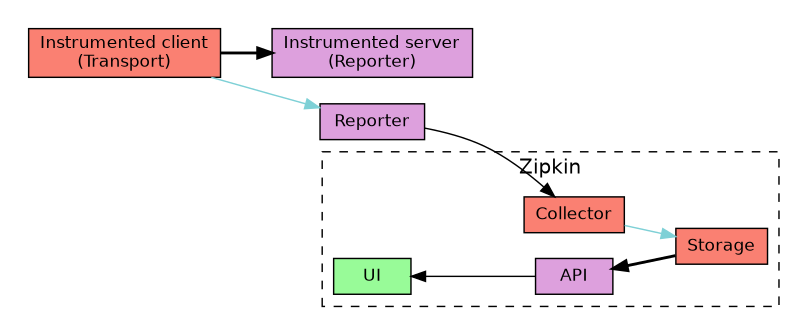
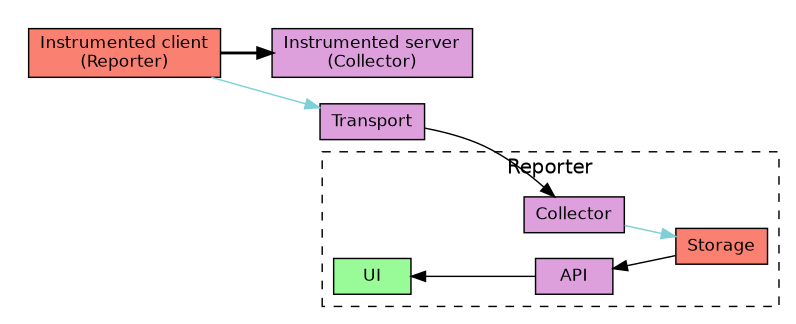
  digraph {
    fontname=Helvetica
    rankdir=LR
    node [fillcolor=plum fontname=Helvetica fontsize=12 shape=rect style=filled]
    edge [style=solid]
-   n1 [fillcolor=salmon height=0.35 label="Instrumented client\n(Transport)"]
-   n2 [height=0.35 label="Instrumented server\n(Reporter)"]
-   n3 [fillcolor=salmon height=0.35 label=Collector]
+   n1 [fillcolor=salmon height=0.35 label="Instrumented client\n(Reporter)"]
+   n2 [height=0.35 label="Instrumented server\n(Collector)"]
+   n3 [height=0.35 label=Collector]
    n4 [fillcolor=salmon height=0.35 label=Storage]
    n5 [height=0.35 label=API]
    n6 [fillcolor=palegreen height=0.35 label=UI]
-   n7 [height=0.35 label=Reporter]
+   n7 [height=0.35 label=Transport]
    subgraph cluster_1 {
      color=white
      n1
      n2
    }
    subgraph cluster_2 {
-     label=Zipkin
+     label=Reporter
      style=dashed
      n3
      n4
      n5
      n6
    }
    n1 -> n2 [style=bold]
    n1 -> n7 [color="#7ED0D6"]
    n3 -> n4 [color="#7ED0D6"]
-   n5 -> n4 [dir=back style=bold]
+   n5 -> n4 [dir=back]
    n6 -> n5 [dir=back]
    n7 -> n3
  }
